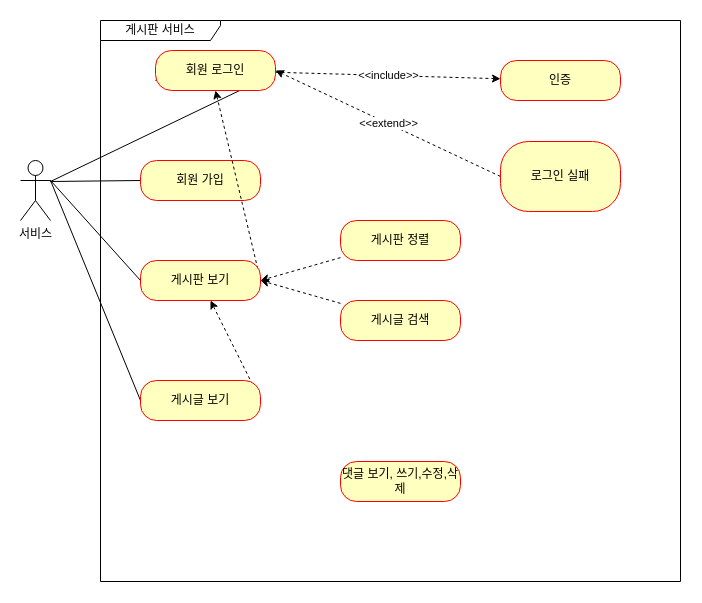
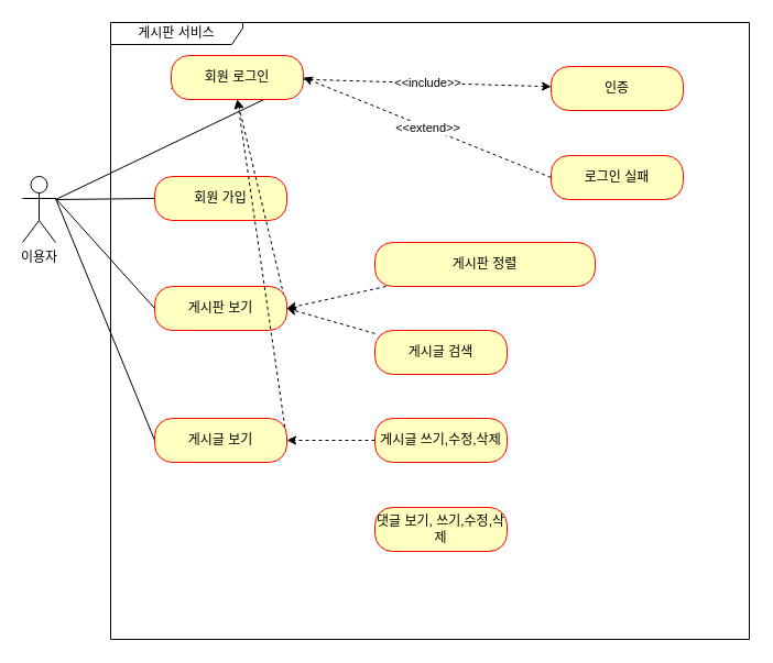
  <mxCell id="0" />
  <mxCell id="1" parent="0" />
- <mxCell id="2" value="서비스" style="shape=umlActor;verticalLabelPosition=bottom;verticalAlign=top;html=1;" vertex="1" parent="1"><mxGeometry x="20" y="160" width="30" height="60" as="geometry" /></mxCell>
+ <mxCell id="2" value="이용자" style="shape=umlActor;verticalLabelPosition=bottom;verticalAlign=top;html=1;" vertex="1" parent="1"><mxGeometry x="20" y="160" width="30" height="60" as="geometry" /></mxCell>
  <mxCell id="3" value="게시판 서비스" style="shape=umlFrame;whiteSpace=wrap;html=1;width=120;height=20;" vertex="1" parent="1"><mxGeometry x="100" y="20" width="580" height="561" as="geometry" /></mxCell>
  <mxCell id="4" style="rounded=0;orthogonalLoop=1;jettySize=auto;html=1;exitX=0;exitY=0.5;exitDx=0;exitDy=0;endArrow=none;endFill=0;" edge="1" parent="1" source="5"><mxGeometry relative="1" as="geometry"><mxPoint x="50" y="181" as="targetPoint" /></mxGeometry></mxCell>
  <mxCell id="5" value="회원 가입" style="rounded=1;whiteSpace=wrap;html=1;arcSize=40;fontColor=#000000;fillColor=#ffffc0;strokeColor=#ff0000;" vertex="1" parent="1"><mxGeometry x="140" y="160" width="120" height="40" as="geometry" /></mxCell>
  <mxCell id="6" style="edgeStyle=none;rounded=0;orthogonalLoop=1;jettySize=auto;html=1;entryX=1;entryY=0.333;entryDx=0;entryDy=0;entryPerimeter=0;endArrow=none;endFill=0;exitX=0;exitY=0.5;exitDx=0;exitDy=0;" edge="1" parent="1" source="8" target="2"><mxGeometry relative="1" as="geometry" /></mxCell>
  <mxCell id="7" style="edgeStyle=none;rounded=0;orthogonalLoop=1;jettySize=auto;html=1;entryX=0.5;entryY=1;entryDx=0;entryDy=0;dashed=1;endArrow=classic;endFill=1;exitX=1;exitY=0.5;exitDx=0;exitDy=0;" edge="1" parent="1" source="8" target="14"><mxGeometry relative="1" as="geometry" /></mxCell>
  <mxCell id="8" value="게시판 보기" style="rounded=1;whiteSpace=wrap;html=1;arcSize=40;fontColor=#000000;fillColor=#ffffc0;strokeColor=#ff0000;" vertex="1" parent="1"><mxGeometry x="140" y="260" width="120" height="40" as="geometry" /></mxCell>
  <mxCell id="9" style="edgeStyle=none;rounded=0;orthogonalLoop=1;jettySize=auto;html=1;entryX=1;entryY=0.333;entryDx=0;entryDy=0;entryPerimeter=0;endArrow=none;endFill=0;exitX=0;exitY=0.5;exitDx=0;exitDy=0;" edge="1" parent="1" source="11" target="2"><mxGeometry relative="1" as="geometry" /></mxCell>
- <mxCell id="10" style="edgeStyle=none;rounded=0;orthogonalLoop=1;jettySize=auto;html=1;dashed=1;endArrow=classic;endFill=1;exitX=1;exitY=0.5;exitDx=0;exitDy=0;" edge="1" parent="1" source="11" target="8"><mxGeometry relative="1" as="geometry" /></mxCell>
+ <mxCell id="10" style="edgeStyle=none;rounded=0;orthogonalLoop=1;jettySize=auto;html=1;entryX=0.5;entryY=1;entryDx=0;entryDy=0;dashed=1;endArrow=classic;endFill=1;exitX=1;exitY=0.5;exitDx=0;exitDy=0;" edge="1" parent="1" source="11" target="14"><mxGeometry relative="1" as="geometry" /></mxCell>
  <mxCell id="11" value="게시글 보기" style="rounded=1;whiteSpace=wrap;html=1;arcSize=40;fontColor=#000000;fillColor=#ffffc0;strokeColor=#ff0000;" vertex="1" parent="1"><mxGeometry x="140" y="380" width="120" height="40" as="geometry" /></mxCell>
  <mxCell id="12" style="edgeStyle=none;rounded=0;orthogonalLoop=1;jettySize=auto;html=1;endArrow=none;endFill=0;exitX=0;exitY=0.75;exitDx=0;exitDy=0;" edge="1" parent="1" source="14"><mxGeometry relative="1" as="geometry"><mxPoint x="50" y="181" as="targetPoint" /><Array as="points"><mxPoint x="260" y="80" /></Array></mxGeometry></mxCell>
  <mxCell id="13" value="&amp;lt;&amp;lt;include&amp;gt;&amp;gt;" style="edgeStyle=none;rounded=0;orthogonalLoop=1;jettySize=auto;html=1;endArrow=classic;endFill=1;dashed=1;" edge="1" parent="1" source="14" target="15"><mxGeometry relative="1" as="geometry" /></mxCell>
  <mxCell id="14" value="회원 로그인" style="rounded=1;whiteSpace=wrap;html=1;arcSize=40;fontColor=#000000;fillColor=#ffffc0;strokeColor=#ff0000;" vertex="1" parent="1"><mxGeometry x="155" y="50" width="120" height="40" as="geometry" /></mxCell>
  <mxCell id="15" value="인증" style="rounded=1;whiteSpace=wrap;html=1;arcSize=40;fontColor=#000000;fillColor=#ffffc0;strokeColor=#ff0000;" vertex="1" parent="1"><mxGeometry x="500" y="60" width="120" height="40" as="geometry" /></mxCell>
  <mxCell id="16" value="&amp;lt;&amp;lt;extend&amp;gt;&amp;gt;" style="edgeStyle=none;rounded=0;orthogonalLoop=1;jettySize=auto;html=1;exitX=0;exitY=0.5;exitDx=0;exitDy=0;entryX=1;entryY=0.5;entryDx=0;entryDy=0;dashed=1;endArrow=classic;endFill=1;" edge="1" parent="1" source="17" target="14"><mxGeometry relative="1" as="geometry" /></mxCell>
- <mxCell id="17" value="로그인 실패" style="rounded=1;whiteSpace=wrap;html=1;arcSize=40;fontColor=#000000;fillColor=#ffffc0;strokeColor=#ff0000;" vertex="1" parent="1"><mxGeometry x="500" y="141" width="120" height="70" as="geometry" /></mxCell>
+ <mxCell id="17" value="로그인 실패" style="rounded=1;whiteSpace=wrap;html=1;arcSize=40;fontColor=#000000;fillColor=#ffffc0;strokeColor=#ff0000;" vertex="1" parent="1"><mxGeometry x="500" y="141" width="120" height="40" as="geometry" /></mxCell>
  <mxCell id="18" style="edgeStyle=none;rounded=0;orthogonalLoop=1;jettySize=auto;html=1;entryX=1;entryY=0.5;entryDx=0;entryDy=0;dashed=1;endArrow=classic;endFill=1;" edge="1" parent="1" source="19" target="8"><mxGeometry relative="1" as="geometry" /></mxCell>
- <mxCell id="19" value="게시판 정렬" style="rounded=1;whiteSpace=wrap;html=1;arcSize=40;fontColor=#000000;fillColor=#ffffc0;strokeColor=#ff0000;" vertex="1" parent="1"><mxGeometry x="340" y="220" width="120" height="40" as="geometry" /></mxCell>
+ <mxCell id="19" value="게시판 정렬" style="rounded=1;whiteSpace=wrap;html=1;arcSize=40;fontColor=#000000;fillColor=#ffffc0;strokeColor=#ff0000;" vertex="1" parent="1"><mxGeometry x="340" y="220" width="200" height="40" as="geometry" /></mxCell>
  <mxCell id="20" style="edgeStyle=none;rounded=0;orthogonalLoop=1;jettySize=auto;html=1;entryX=1;entryY=0.5;entryDx=0;entryDy=0;dashed=1;endArrow=classic;endFill=1;" edge="1" parent="1" source="21" target="8"><mxGeometry relative="1" as="geometry" /></mxCell>
  <mxCell id="21" value="게시글 검색" style="rounded=1;whiteSpace=wrap;html=1;arcSize=40;fontColor=#000000;fillColor=#ffffc0;strokeColor=#ff0000;" vertex="1" parent="1"><mxGeometry x="340" y="300" width="120" height="40" as="geometry" /></mxCell>
+ <mxCell id="22" style="edgeStyle=none;rounded=0;orthogonalLoop=1;jettySize=auto;html=1;dashed=1;endArrow=classic;endFill=1;" edge="1" parent="1" source="23" target="11"><mxGeometry relative="1" as="geometry" /></mxCell>
+ <mxCell id="23" value="게시글 쓰기,수정,삭제" style="rounded=1;whiteSpace=wrap;html=1;arcSize=40;fontColor=#000000;fillColor=#ffffc0;strokeColor=#ff0000;" vertex="1" parent="1"><mxGeometry x="340" y="380" width="120" height="40" as="geometry" /></mxCell>
  <mxCell id="24" value="댓글 보기, 쓰기,수정,삭제" style="rounded=1;whiteSpace=wrap;html=1;arcSize=40;fontColor=#000000;fillColor=#ffffc0;strokeColor=#ff0000;" vertex="1" parent="1"><mxGeometry x="340" y="461" width="120" height="40" as="geometry" /></mxCell>
